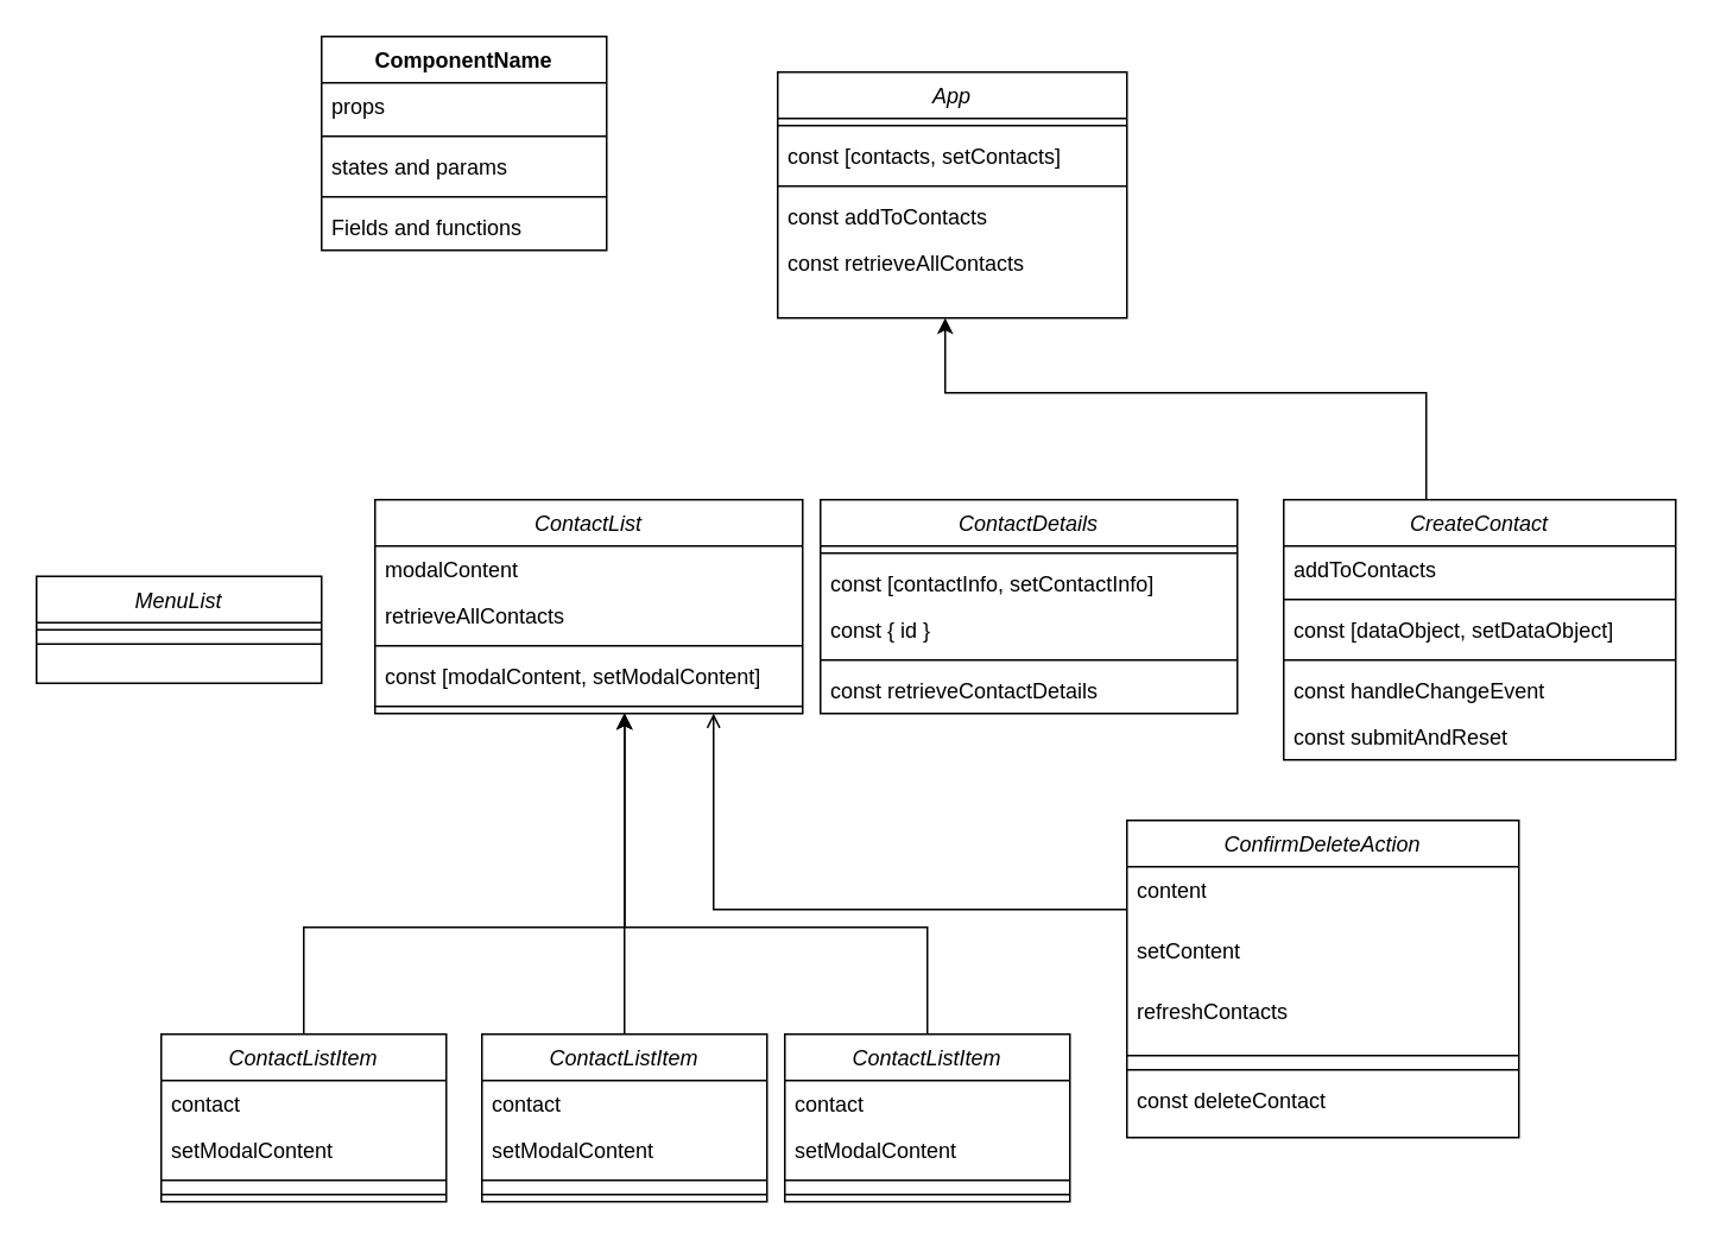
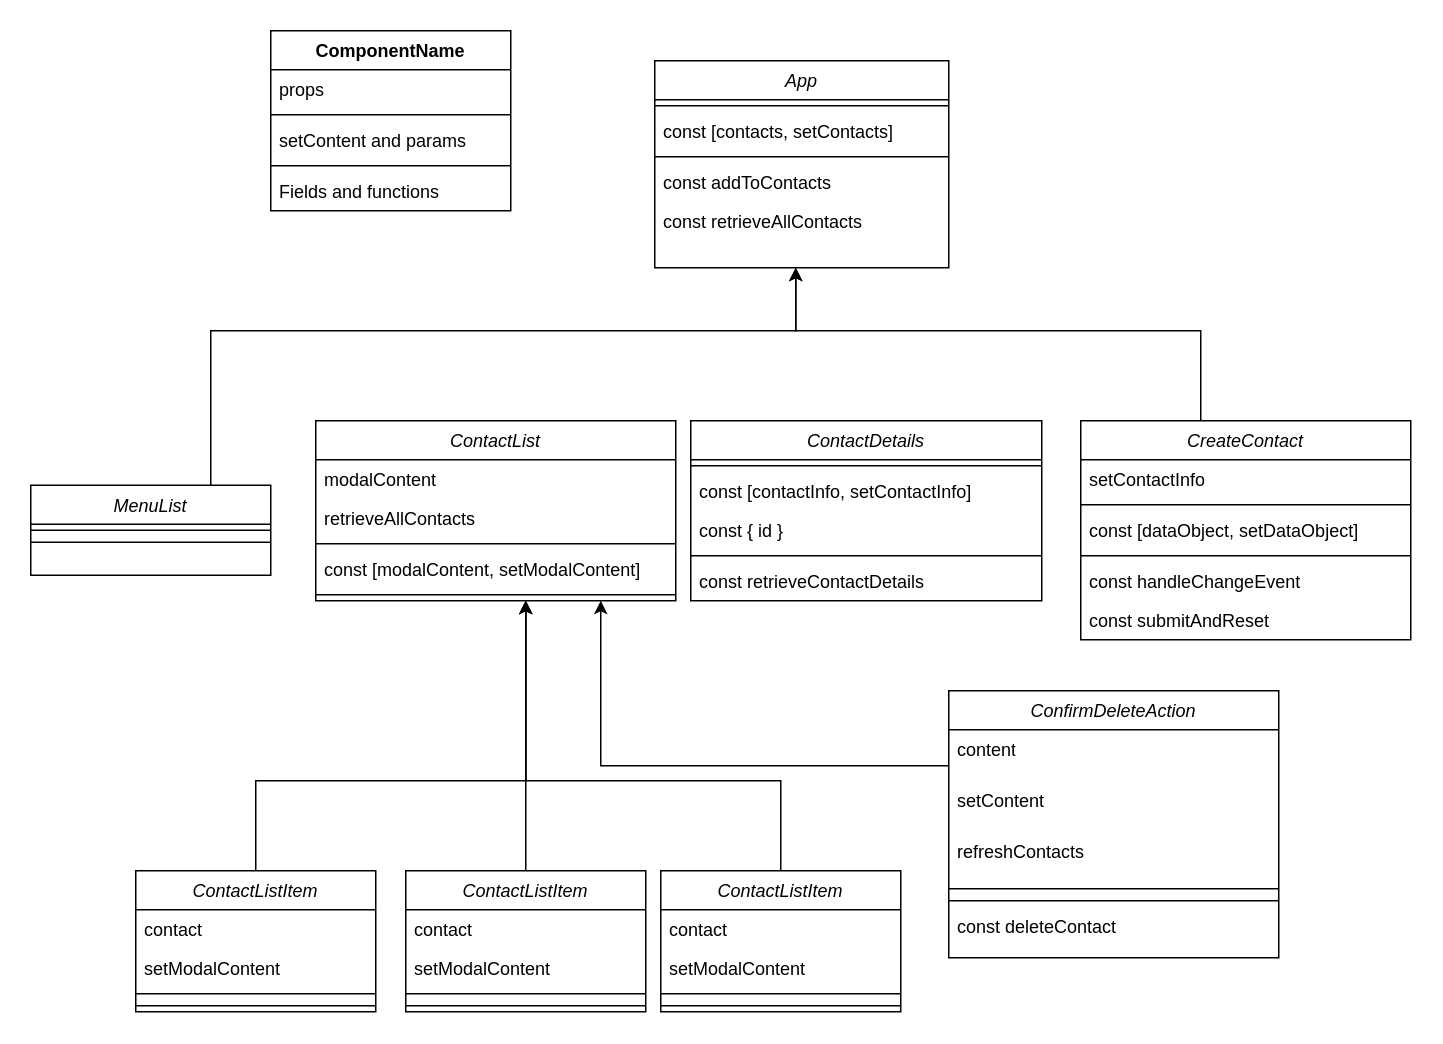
  <mxCell id="0" />
  <mxCell id="1" parent="0" />
  <mxCell id="2" value="App" style="swimlane;fontStyle=2;align=center;verticalAlign=top;childLayout=stackLayout;horizontal=1;startSize=26;horizontalStack=0;resizeParent=1;resizeLast=0;collapsible=1;marginBottom=0;rounded=0;shadow=0;strokeWidth=1;" parent="1" vertex="1"><mxGeometry x="436" y="40" width="196" height="138" as="geometry"><mxRectangle x="230" y="140" width="160" height="26" as="alternateBounds" /></mxGeometry></mxCell>
  <mxCell id="3" value="" style="line;strokeWidth=1;fillColor=none;align=left;verticalAlign=middle;spacingTop=-1;spacingLeft=3;spacingRight=3;rotatable=0;labelPosition=right;points=[];portConstraint=eastwest;strokeColor=inherit;" vertex="1" parent="2"><mxGeometry y="26" width="196" height="8" as="geometry" /></mxCell>
  <mxCell id="4" value="const [contacts, setContacts]" style="text;strokeColor=none;fillColor=none;align=left;verticalAlign=top;spacingLeft=4;spacingRight=4;overflow=hidden;rotatable=0;points=[[0,0.5],[1,0.5]];portConstraint=eastwest;whiteSpace=wrap;html=1;" parent="2" vertex="1"><mxGeometry y="34" width="196" height="26" as="geometry" /></mxCell>
  <mxCell id="5" value="" style="line;html=1;strokeWidth=1;align=left;verticalAlign=middle;spacingTop=-1;spacingLeft=3;spacingRight=3;rotatable=0;labelPosition=right;points=[];portConstraint=eastwest;" parent="2" vertex="1"><mxGeometry y="60" width="196" height="8" as="geometry" /></mxCell>
  <mxCell id="6" value="const addToContacts" style="text;strokeColor=none;fillColor=none;align=left;verticalAlign=top;spacingLeft=4;spacingRight=4;overflow=hidden;rotatable=0;points=[[0,0.5],[1,0.5]];portConstraint=eastwest;whiteSpace=wrap;html=1;" parent="2" vertex="1"><mxGeometry y="68" width="196" height="26" as="geometry" /></mxCell>
  <mxCell id="7" value="const retrieveAllContacts" style="text;strokeColor=none;fillColor=none;align=left;verticalAlign=top;spacingLeft=4;spacingRight=4;overflow=hidden;rotatable=0;points=[[0,0.5],[1,0.5]];portConstraint=eastwest;whiteSpace=wrap;html=1;" parent="2" vertex="1"><mxGeometry y="94" width="196" height="26" as="geometry" /></mxCell>
+ <mxCell id="8" style="edgeStyle=orthogonalEdgeStyle;rounded=0;orthogonalLoop=1;jettySize=auto;html=1;" parent="1" source="9" target="2" edge="1"><mxGeometry relative="1" as="geometry"><Array as="points"><mxPoint x="140" y="220" /><mxPoint x="530" y="220" /></Array></mxGeometry></mxCell>
  <mxCell id="9" value="MenuList" style="swimlane;fontStyle=2;align=center;verticalAlign=top;childLayout=stackLayout;horizontal=1;startSize=26;horizontalStack=0;resizeParent=1;resizeLast=0;collapsible=1;marginBottom=0;rounded=0;shadow=0;strokeWidth=1;" parent="1" vertex="1"><mxGeometry x="20" y="323" width="160" height="60" as="geometry"><mxRectangle x="230" y="140" width="160" height="26" as="alternateBounds" /></mxGeometry></mxCell>
  <mxCell id="10" value="" style="line;html=1;strokeWidth=1;align=left;verticalAlign=middle;spacingTop=-1;spacingLeft=3;spacingRight=3;rotatable=0;labelPosition=right;points=[];portConstraint=eastwest;" parent="9" vertex="1"><mxGeometry y="26" width="160" height="8" as="geometry" /></mxCell>
  <mxCell id="11" value="" style="line;strokeWidth=1;fillColor=none;align=left;verticalAlign=middle;spacingTop=-1;spacingLeft=3;spacingRight=3;rotatable=0;labelPosition=right;points=[];portConstraint=eastwest;strokeColor=inherit;" vertex="1" parent="9"><mxGeometry y="34" width="160" height="8" as="geometry" /></mxCell>
  <mxCell id="12" value="ContactList" style="swimlane;fontStyle=2;align=center;verticalAlign=top;childLayout=stackLayout;horizontal=1;startSize=26;horizontalStack=0;resizeParent=1;resizeLast=0;collapsible=1;marginBottom=0;rounded=0;shadow=0;strokeWidth=1;" parent="1" vertex="1"><mxGeometry x="210" y="280" width="240" height="120" as="geometry"><mxRectangle x="230" y="140" width="160" height="26" as="alternateBounds" /></mxGeometry></mxCell>
  <mxCell id="13" value="modalContent" style="text;strokeColor=none;fillColor=none;align=left;verticalAlign=top;spacingLeft=4;spacingRight=4;overflow=hidden;rotatable=0;points=[[0,0.5],[1,0.5]];portConstraint=eastwest;whiteSpace=wrap;html=1;" parent="12" vertex="1"><mxGeometry y="26" width="240" height="26" as="geometry" /></mxCell>
  <mxCell id="14" value="retrieveAllContacts" style="text;strokeColor=none;fillColor=none;align=left;verticalAlign=top;spacingLeft=4;spacingRight=4;overflow=hidden;rotatable=0;points=[[0,0.5],[1,0.5]];portConstraint=eastwest;whiteSpace=wrap;html=1;" vertex="1" parent="12"><mxGeometry y="52" width="240" height="26" as="geometry" /></mxCell>
  <mxCell id="15" value="" style="line;strokeWidth=1;fillColor=none;align=left;verticalAlign=middle;spacingTop=-1;spacingLeft=3;spacingRight=3;rotatable=0;labelPosition=right;points=[];portConstraint=eastwest;strokeColor=inherit;" vertex="1" parent="12"><mxGeometry y="78" width="240" height="8" as="geometry" /></mxCell>
  <mxCell id="16" value="const [modalContent, setModalContent]" style="text;strokeColor=none;fillColor=none;align=left;verticalAlign=top;spacingLeft=4;spacingRight=4;overflow=hidden;rotatable=0;points=[[0,0.5],[1,0.5]];portConstraint=eastwest;whiteSpace=wrap;html=1;" vertex="1" parent="12"><mxGeometry y="86" width="240" height="26" as="geometry" /></mxCell>
  <mxCell id="17" value="" style="line;html=1;strokeWidth=1;align=left;verticalAlign=middle;spacingTop=-1;spacingLeft=3;spacingRight=3;rotatable=0;labelPosition=right;points=[];portConstraint=eastwest;" parent="12" vertex="1"><mxGeometry y="112" width="240" height="8" as="geometry" /></mxCell>
  <mxCell id="18" value="ContactDetails" style="swimlane;fontStyle=2;align=center;verticalAlign=top;childLayout=stackLayout;horizontal=1;startSize=26;horizontalStack=0;resizeParent=1;resizeLast=0;collapsible=1;marginBottom=0;rounded=0;shadow=0;strokeWidth=1;" parent="1" vertex="1"><mxGeometry x="460" y="280" width="234" height="120" as="geometry"><mxRectangle x="230" y="140" width="160" height="26" as="alternateBounds" /></mxGeometry></mxCell>
  <mxCell id="19" value="" style="line;strokeWidth=1;fillColor=none;align=left;verticalAlign=middle;spacingTop=-1;spacingLeft=3;spacingRight=3;rotatable=0;labelPosition=right;points=[];portConstraint=eastwest;strokeColor=inherit;" vertex="1" parent="18"><mxGeometry y="26" width="234" height="8" as="geometry" /></mxCell>
  <mxCell id="20" value="const [contactInfo, setContactInfo]" style="text;strokeColor=none;fillColor=none;align=left;verticalAlign=top;spacingLeft=4;spacingRight=4;overflow=hidden;rotatable=0;points=[[0,0.5],[1,0.5]];portConstraint=eastwest;whiteSpace=wrap;html=1;" parent="18" vertex="1"><mxGeometry y="34" width="234" height="26" as="geometry" /></mxCell>
  <mxCell id="21" value="const { id }" style="text;strokeColor=none;fillColor=none;align=left;verticalAlign=top;spacingLeft=4;spacingRight=4;overflow=hidden;rotatable=0;points=[[0,0.5],[1,0.5]];portConstraint=eastwest;whiteSpace=wrap;html=1;" vertex="1" parent="18"><mxGeometry y="60" width="234" height="26" as="geometry" /></mxCell>
  <mxCell id="22" value="" style="line;html=1;strokeWidth=1;align=left;verticalAlign=middle;spacingTop=-1;spacingLeft=3;spacingRight=3;rotatable=0;labelPosition=right;points=[];portConstraint=eastwest;" parent="18" vertex="1"><mxGeometry y="86" width="234" height="8" as="geometry" /></mxCell>
  <mxCell id="23" value="const retrieveContactDetails" style="text;strokeColor=none;fillColor=none;align=left;verticalAlign=top;spacingLeft=4;spacingRight=4;overflow=hidden;rotatable=0;points=[[0,0.5],[1,0.5]];portConstraint=eastwest;whiteSpace=wrap;html=1;" parent="18" vertex="1"><mxGeometry y="94" width="234" height="26" as="geometry" /></mxCell>
  <mxCell id="24" style="edgeStyle=orthogonalEdgeStyle;rounded=0;orthogonalLoop=1;jettySize=auto;html=1;" parent="1" source="25" target="2" edge="1"><mxGeometry relative="1" as="geometry"><Array as="points"><mxPoint x="800" y="220" /><mxPoint x="530" y="220" /></Array></mxGeometry></mxCell>
  <mxCell id="25" value="CreateContact" style="swimlane;fontStyle=2;align=center;verticalAlign=top;childLayout=stackLayout;horizontal=1;startSize=26;horizontalStack=0;resizeParent=1;resizeLast=0;collapsible=1;marginBottom=0;rounded=0;shadow=0;strokeWidth=1;" parent="1" vertex="1"><mxGeometry x="720" y="280" width="220" height="146" as="geometry"><mxRectangle x="230" y="140" width="160" height="26" as="alternateBounds" /></mxGeometry></mxCell>
- <mxCell id="26" value="addToContacts" style="text;strokeColor=none;fillColor=none;align=left;verticalAlign=top;spacingLeft=4;spacingRight=4;overflow=hidden;rotatable=0;points=[[0,0.5],[1,0.5]];portConstraint=eastwest;whiteSpace=wrap;html=1;" parent="25" vertex="1"><mxGeometry y="26" width="220" height="26" as="geometry" /></mxCell>
+ <mxCell id="26" value="setContactInfo" style="text;strokeColor=none;fillColor=none;align=left;verticalAlign=top;spacingLeft=4;spacingRight=4;overflow=hidden;rotatable=0;points=[[0,0.5],[1,0.5]];portConstraint=eastwest;whiteSpace=wrap;html=1;" parent="25" vertex="1"><mxGeometry y="26" width="220" height="26" as="geometry" /></mxCell>
  <mxCell id="27" value="" style="line;strokeWidth=1;fillColor=none;align=left;verticalAlign=middle;spacingTop=-1;spacingLeft=3;spacingRight=3;rotatable=0;labelPosition=right;points=[];portConstraint=eastwest;strokeColor=inherit;" vertex="1" parent="25"><mxGeometry y="52" width="220" height="8" as="geometry" /></mxCell>
  <mxCell id="28" value="const [dataObject, setDataObject]" style="text;strokeColor=none;fillColor=none;align=left;verticalAlign=top;spacingLeft=4;spacingRight=4;overflow=hidden;rotatable=0;points=[[0,0.5],[1,0.5]];portConstraint=eastwest;whiteSpace=wrap;html=1;" parent="25" vertex="1"><mxGeometry y="60" width="220" height="26" as="geometry" /></mxCell>
  <mxCell id="29" value="" style="line;html=1;strokeWidth=1;align=left;verticalAlign=middle;spacingTop=-1;spacingLeft=3;spacingRight=3;rotatable=0;labelPosition=right;points=[];portConstraint=eastwest;" parent="25" vertex="1"><mxGeometry y="86" width="220" height="8" as="geometry" /></mxCell>
  <mxCell id="30" value="const handleChangeEvent" style="text;strokeColor=none;fillColor=none;align=left;verticalAlign=top;spacingLeft=4;spacingRight=4;overflow=hidden;rotatable=0;points=[[0,0.5],[1,0.5]];portConstraint=eastwest;whiteSpace=wrap;html=1;" vertex="1" parent="25"><mxGeometry y="94" width="220" height="26" as="geometry" /></mxCell>
  <mxCell id="31" value="const submitAndReset" style="text;strokeColor=none;fillColor=none;align=left;verticalAlign=top;spacingLeft=4;spacingRight=4;overflow=hidden;rotatable=0;points=[[0,0.5],[1,0.5]];portConstraint=eastwest;whiteSpace=wrap;html=1;" parent="25" vertex="1"><mxGeometry y="120" width="220" height="26" as="geometry" /></mxCell>
  <mxCell id="32" style="edgeStyle=orthogonalEdgeStyle;rounded=0;orthogonalLoop=1;jettySize=auto;html=1;" parent="1" source="33" target="12" edge="1"><mxGeometry relative="1" as="geometry"><Array as="points"><mxPoint x="170" y="520" /><mxPoint x="350" y="520" /></Array></mxGeometry></mxCell>
  <mxCell id="33" value="ContactListItem" style="swimlane;fontStyle=2;align=center;verticalAlign=top;childLayout=stackLayout;horizontal=1;startSize=26;horizontalStack=0;resizeParent=1;resizeLast=0;collapsible=1;marginBottom=0;rounded=0;shadow=0;strokeWidth=1;" parent="1" vertex="1"><mxGeometry x="90" y="580" width="160" height="94" as="geometry"><mxRectangle x="230" y="140" width="160" height="26" as="alternateBounds" /></mxGeometry></mxCell>
  <mxCell id="34" value="contact" style="text;strokeColor=none;fillColor=none;align=left;verticalAlign=top;spacingLeft=4;spacingRight=4;overflow=hidden;rotatable=0;points=[[0,0.5],[1,0.5]];portConstraint=eastwest;whiteSpace=wrap;html=1;" parent="33" vertex="1"><mxGeometry y="26" width="160" height="26" as="geometry" /></mxCell>
  <mxCell id="35" value="setModalContent" style="text;strokeColor=none;fillColor=none;align=left;verticalAlign=top;spacingLeft=4;spacingRight=4;overflow=hidden;rotatable=0;points=[[0,0.5],[1,0.5]];portConstraint=eastwest;whiteSpace=wrap;html=1;" vertex="1" parent="33"><mxGeometry y="52" width="160" height="26" as="geometry" /></mxCell>
  <mxCell id="36" value="" style="line;strokeWidth=1;fillColor=none;align=left;verticalAlign=middle;spacingTop=-1;spacingLeft=3;spacingRight=3;rotatable=0;labelPosition=right;points=[];portConstraint=eastwest;strokeColor=inherit;" vertex="1" parent="33"><mxGeometry y="78" width="160" height="8" as="geometry" /></mxCell>
  <mxCell id="37" value="" style="line;html=1;strokeWidth=1;align=left;verticalAlign=middle;spacingTop=-1;spacingLeft=3;spacingRight=3;rotatable=0;labelPosition=right;points=[];portConstraint=eastwest;" parent="33" vertex="1"><mxGeometry y="86" width="160" height="8" as="geometry" /></mxCell>
  <mxCell id="38" value="ComponentName" style="swimlane;fontStyle=1;align=center;verticalAlign=top;childLayout=stackLayout;horizontal=1;startSize=26;horizontalStack=0;resizeParent=1;resizeParentMax=0;resizeLast=0;collapsible=1;marginBottom=0;whiteSpace=wrap;html=1;" parent="1" vertex="1"><mxGeometry x="180" y="20" width="160" height="120" as="geometry" /></mxCell>
  <mxCell id="39" value="props" style="text;strokeColor=none;fillColor=none;align=left;verticalAlign=top;spacingLeft=4;spacingRight=4;overflow=hidden;rotatable=0;points=[[0,0.5],[1,0.5]];portConstraint=eastwest;whiteSpace=wrap;html=1;" parent="38" vertex="1"><mxGeometry y="26" width="160" height="26" as="geometry" /></mxCell>
  <mxCell id="40" value="" style="line;strokeWidth=1;fillColor=none;align=left;verticalAlign=middle;spacingTop=-1;spacingLeft=3;spacingRight=3;rotatable=0;labelPosition=right;points=[];portConstraint=eastwest;strokeColor=inherit;" parent="38" vertex="1"><mxGeometry y="52" width="160" height="8" as="geometry" /></mxCell>
- <mxCell id="41" value="states and params" style="text;strokeColor=none;fillColor=none;align=left;verticalAlign=top;spacingLeft=4;spacingRight=4;overflow=hidden;rotatable=0;points=[[0,0.5],[1,0.5]];portConstraint=eastwest;whiteSpace=wrap;html=1;" vertex="1" parent="38"><mxGeometry y="60" width="160" height="26" as="geometry" /></mxCell>
+ <mxCell id="41" value="setContent and params" style="text;strokeColor=none;fillColor=none;align=left;verticalAlign=top;spacingLeft=4;spacingRight=4;overflow=hidden;rotatable=0;points=[[0,0.5],[1,0.5]];portConstraint=eastwest;whiteSpace=wrap;html=1;" vertex="1" parent="38"><mxGeometry y="60" width="160" height="26" as="geometry" /></mxCell>
  <mxCell id="42" value="" style="line;strokeWidth=1;fillColor=none;align=left;verticalAlign=middle;spacingTop=-1;spacingLeft=3;spacingRight=3;rotatable=0;labelPosition=right;points=[];portConstraint=eastwest;strokeColor=inherit;" vertex="1" parent="38"><mxGeometry y="86" width="160" height="8" as="geometry" /></mxCell>
  <mxCell id="43" value="Fields and functions" style="text;strokeColor=none;fillColor=none;align=left;verticalAlign=top;spacingLeft=4;spacingRight=4;overflow=hidden;rotatable=0;points=[[0,0.5],[1,0.5]];portConstraint=eastwest;whiteSpace=wrap;html=1;" parent="38" vertex="1"><mxGeometry y="94" width="160" height="26" as="geometry" /></mxCell>
  <mxCell id="44" style="edgeStyle=orthogonalEdgeStyle;rounded=0;orthogonalLoop=1;jettySize=auto;html=1;" edge="1" parent="1" source="45" target="12"><mxGeometry relative="1" as="geometry"><Array as="points"><mxPoint x="350" y="450" /><mxPoint x="350" y="450" /></Array></mxGeometry></mxCell>
  <mxCell id="45" value="ContactListItem" style="swimlane;fontStyle=2;align=center;verticalAlign=top;childLayout=stackLayout;horizontal=1;startSize=26;horizontalStack=0;resizeParent=1;resizeLast=0;collapsible=1;marginBottom=0;rounded=0;shadow=0;strokeWidth=1;" vertex="1" parent="1"><mxGeometry x="270" y="580" width="160" height="94" as="geometry"><mxRectangle x="230" y="140" width="160" height="26" as="alternateBounds" /></mxGeometry></mxCell>
  <mxCell id="46" value="contact" style="text;strokeColor=none;fillColor=none;align=left;verticalAlign=top;spacingLeft=4;spacingRight=4;overflow=hidden;rotatable=0;points=[[0,0.5],[1,0.5]];portConstraint=eastwest;whiteSpace=wrap;html=1;" vertex="1" parent="45"><mxGeometry y="26" width="160" height="26" as="geometry" /></mxCell>
  <mxCell id="47" value="setModalContent" style="text;strokeColor=none;fillColor=none;align=left;verticalAlign=top;spacingLeft=4;spacingRight=4;overflow=hidden;rotatable=0;points=[[0,0.5],[1,0.5]];portConstraint=eastwest;whiteSpace=wrap;html=1;" vertex="1" parent="45"><mxGeometry y="52" width="160" height="26" as="geometry" /></mxCell>
  <mxCell id="48" value="" style="line;strokeWidth=1;fillColor=none;align=left;verticalAlign=middle;spacingTop=-1;spacingLeft=3;spacingRight=3;rotatable=0;labelPosition=right;points=[];portConstraint=eastwest;strokeColor=inherit;" vertex="1" parent="45"><mxGeometry y="78" width="160" height="8" as="geometry" /></mxCell>
  <mxCell id="49" value="" style="line;html=1;strokeWidth=1;align=left;verticalAlign=middle;spacingTop=-1;spacingLeft=3;spacingRight=3;rotatable=0;labelPosition=right;points=[];portConstraint=eastwest;" vertex="1" parent="45"><mxGeometry y="86" width="160" height="8" as="geometry" /></mxCell>
  <mxCell id="50" style="edgeStyle=orthogonalEdgeStyle;rounded=0;orthogonalLoop=1;jettySize=auto;html=1;" edge="1" parent="1" source="51" target="12"><mxGeometry relative="1" as="geometry"><Array as="points"><mxPoint x="520" y="520" /><mxPoint x="350" y="520" /></Array></mxGeometry></mxCell>
  <mxCell id="51" value="ContactListItem" style="swimlane;fontStyle=2;align=center;verticalAlign=top;childLayout=stackLayout;horizontal=1;startSize=26;horizontalStack=0;resizeParent=1;resizeLast=0;collapsible=1;marginBottom=0;rounded=0;shadow=0;strokeWidth=1;" vertex="1" parent="1"><mxGeometry x="440" y="580" width="160" height="94" as="geometry"><mxRectangle x="230" y="140" width="160" height="26" as="alternateBounds" /></mxGeometry></mxCell>
  <mxCell id="52" value="contact" style="text;strokeColor=none;fillColor=none;align=left;verticalAlign=top;spacingLeft=4;spacingRight=4;overflow=hidden;rotatable=0;points=[[0,0.5],[1,0.5]];portConstraint=eastwest;whiteSpace=wrap;html=1;" vertex="1" parent="51"><mxGeometry y="26" width="160" height="26" as="geometry" /></mxCell>
  <mxCell id="53" value="setModalContent" style="text;strokeColor=none;fillColor=none;align=left;verticalAlign=top;spacingLeft=4;spacingRight=4;overflow=hidden;rotatable=0;points=[[0,0.5],[1,0.5]];portConstraint=eastwest;whiteSpace=wrap;html=1;" vertex="1" parent="51"><mxGeometry y="52" width="160" height="26" as="geometry" /></mxCell>
  <mxCell id="54" value="" style="line;strokeWidth=1;fillColor=none;align=left;verticalAlign=middle;spacingTop=-1;spacingLeft=3;spacingRight=3;rotatable=0;labelPosition=right;points=[];portConstraint=eastwest;strokeColor=inherit;" vertex="1" parent="51"><mxGeometry y="78" width="160" height="8" as="geometry" /></mxCell>
  <mxCell id="55" value="" style="line;html=1;strokeWidth=1;align=left;verticalAlign=middle;spacingTop=-1;spacingLeft=3;spacingRight=3;rotatable=0;labelPosition=right;points=[];portConstraint=eastwest;" vertex="1" parent="51"><mxGeometry y="86" width="160" height="8" as="geometry" /></mxCell>
- <mxCell id="56" style="edgeStyle=orthogonalEdgeStyle;rounded=0;orthogonalLoop=1;jettySize=auto;html=1;endArrow=open;" edge="1" parent="1" source="57" target="12"><mxGeometry relative="1" as="geometry"><Array as="points"><mxPoint x="742" y="510" /><mxPoint x="400" y="510" /></Array></mxGeometry></mxCell>
+ <mxCell id="56" style="edgeStyle=orthogonalEdgeStyle;rounded=0;orthogonalLoop=1;jettySize=auto;html=1;" edge="1" parent="1" source="57" target="12"><mxGeometry relative="1" as="geometry"><Array as="points"><mxPoint x="742" y="510" /><mxPoint x="400" y="510" /></Array></mxGeometry></mxCell>
  <mxCell id="57" value="ConfirmDeleteAction" style="swimlane;fontStyle=2;align=center;verticalAlign=top;childLayout=stackLayout;horizontal=1;startSize=26;horizontalStack=0;resizeParent=1;resizeLast=0;collapsible=1;marginBottom=0;rounded=0;shadow=0;strokeWidth=1;" vertex="1" parent="1"><mxGeometry x="632" y="460" width="220" height="178" as="geometry"><mxRectangle x="230" y="140" width="160" height="26" as="alternateBounds" /></mxGeometry></mxCell>
  <mxCell id="58" value="content" style="text;strokeColor=none;fillColor=none;align=left;verticalAlign=top;spacingLeft=4;spacingRight=4;overflow=hidden;rotatable=0;points=[[0,0.5],[1,0.5]];portConstraint=eastwest;whiteSpace=wrap;html=1;" vertex="1" parent="57"><mxGeometry y="26" width="220" height="34" as="geometry" /></mxCell>
  <mxCell id="59" value="setContent" style="text;strokeColor=none;fillColor=none;align=left;verticalAlign=top;spacingLeft=4;spacingRight=4;overflow=hidden;rotatable=0;points=[[0,0.5],[1,0.5]];portConstraint=eastwest;whiteSpace=wrap;html=1;" vertex="1" parent="57"><mxGeometry y="60" width="220" height="34" as="geometry" /></mxCell>
  <mxCell id="60" value="refreshContacts" style="text;strokeColor=none;fillColor=none;align=left;verticalAlign=top;spacingLeft=4;spacingRight=4;overflow=hidden;rotatable=0;points=[[0,0.5],[1,0.5]];portConstraint=eastwest;whiteSpace=wrap;html=1;" vertex="1" parent="57"><mxGeometry y="94" width="220" height="34" as="geometry" /></mxCell>
  <mxCell id="61" value="" style="line;strokeWidth=1;fillColor=none;align=left;verticalAlign=middle;spacingTop=-1;spacingLeft=3;spacingRight=3;rotatable=0;labelPosition=right;points=[];portConstraint=eastwest;strokeColor=inherit;" vertex="1" parent="57"><mxGeometry y="128" width="220" height="8" as="geometry" /></mxCell>
  <mxCell id="62" value="" style="line;html=1;strokeWidth=1;align=left;verticalAlign=middle;spacingTop=-1;spacingLeft=3;spacingRight=3;rotatable=0;labelPosition=right;points=[];portConstraint=eastwest;" vertex="1" parent="57"><mxGeometry y="136" width="220" height="8" as="geometry" /></mxCell>
  <mxCell id="63" value="const deleteContact" style="text;strokeColor=none;fillColor=none;align=left;verticalAlign=top;spacingLeft=4;spacingRight=4;overflow=hidden;rotatable=0;points=[[0,0.5],[1,0.5]];portConstraint=eastwest;whiteSpace=wrap;html=1;" vertex="1" parent="57"><mxGeometry y="144" width="220" height="34" as="geometry" /></mxCell>
